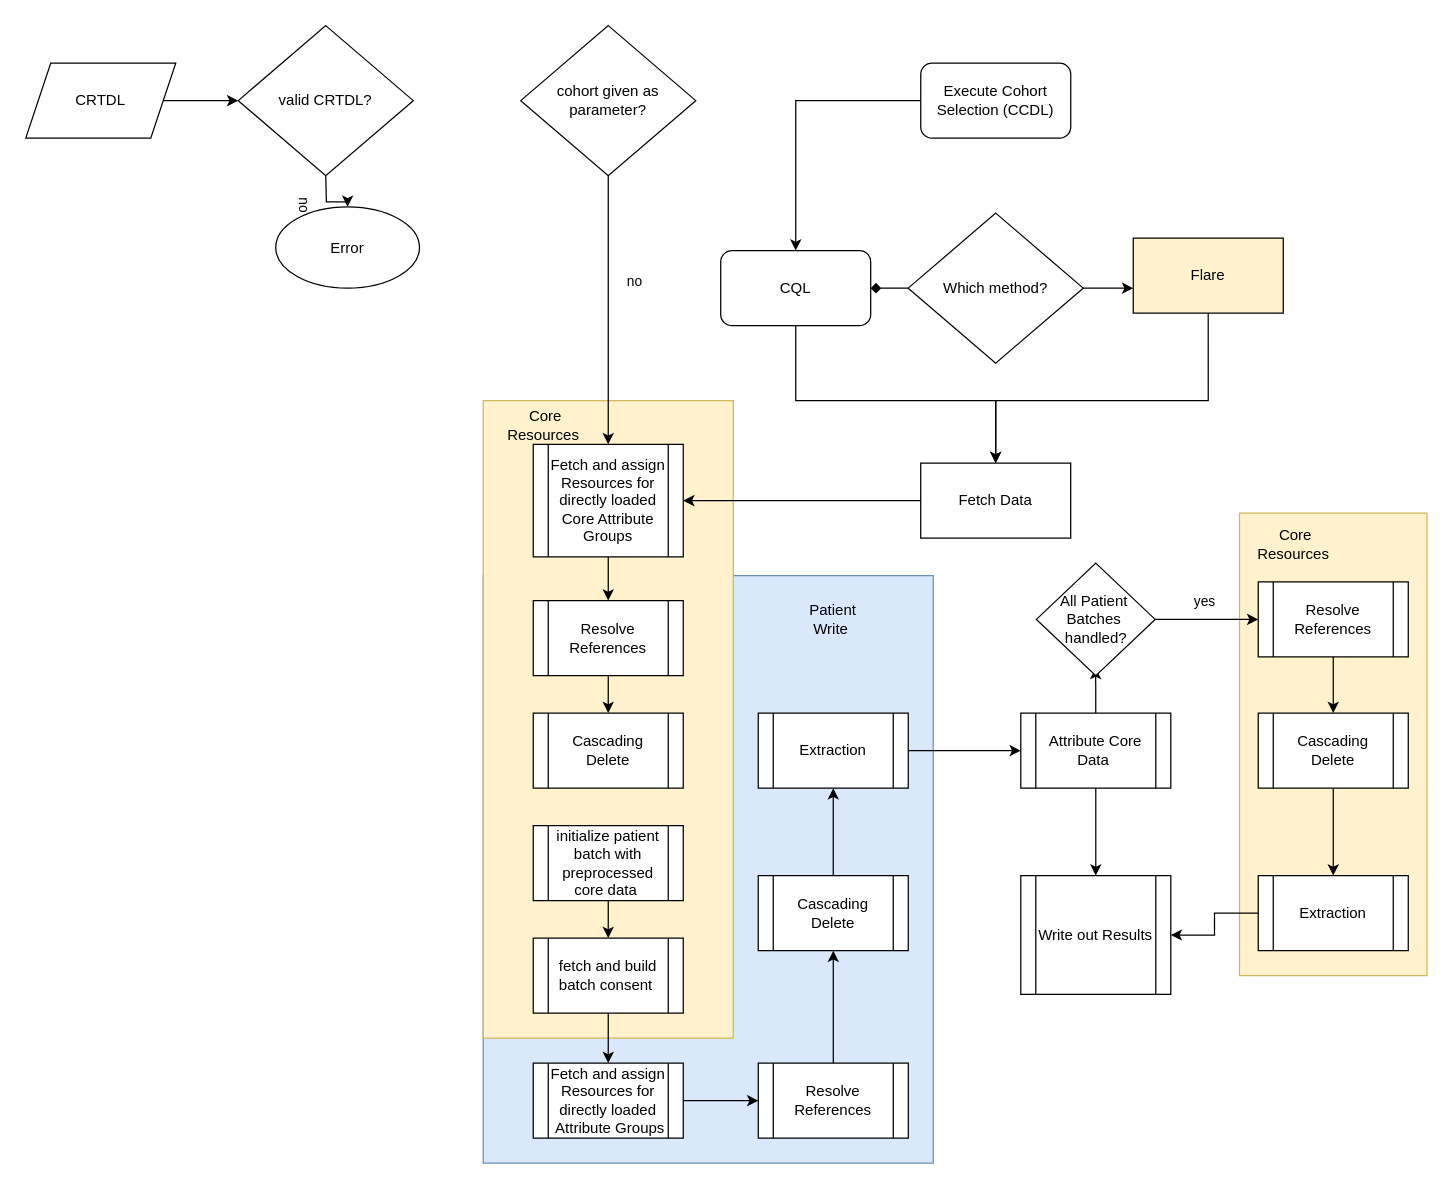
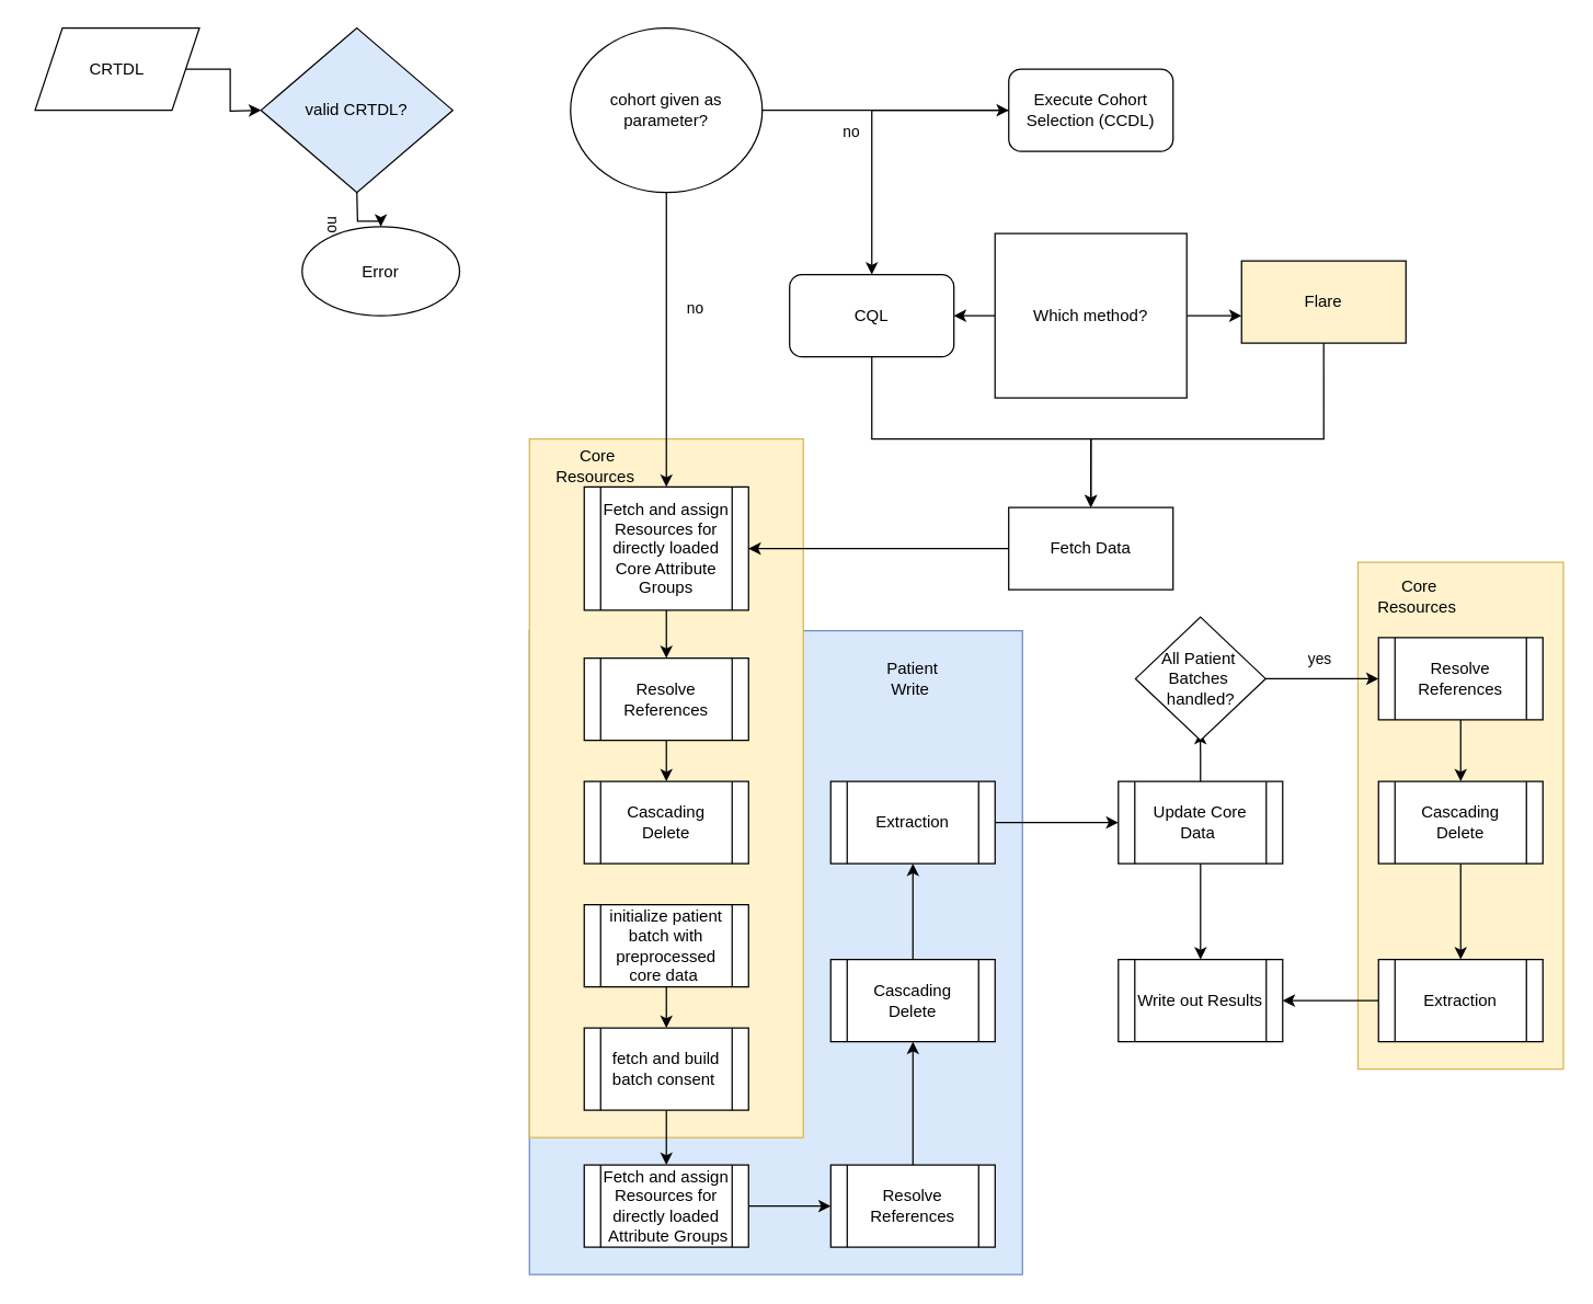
  <mxCell id="0" />
  <mxCell id="1" parent="0" />
  <mxCell id="2" value="" style="rounded=0;whiteSpace=wrap;html=1;direction=south;fillColor=#dae8fc;strokeColor=#6c8ebf;" vertex="1" parent="1"><mxGeometry x="386" y="460" width="360" height="470" as="geometry" /></mxCell>
  <mxCell id="3" value="" style="rounded=0;whiteSpace=wrap;html=1;direction=south;fillColor=#fff2cc;strokeColor=#d6b656;" vertex="1" parent="1"><mxGeometry x="386" y="320" width="200" height="510" as="geometry" /></mxCell>
  <mxCell id="4" value="Core Resources&amp;nbsp;" style="text;html=1;align=center;verticalAlign=middle;whiteSpace=wrap;rounded=0;" vertex="1" parent="1"><mxGeometry x="406" y="325" width="60" height="30" as="geometry" /></mxCell>
  <mxCell id="5" value="" style="rounded=0;whiteSpace=wrap;html=1;direction=south;fillColor=#fff2cc;strokeColor=#d6b656;" vertex="1" parent="1"><mxGeometry x="991" y="410" width="150" height="370" as="geometry" /></mxCell>
  <mxCell id="6" value="" style="edgeStyle=orthogonalEdgeStyle;rounded=0;orthogonalLoop=1;jettySize=auto;html=1;" parent="1" target="8" edge="1"><mxGeometry relative="1" as="geometry"><mxPoint x="260" y="140" as="sourcePoint" /></mxGeometry></mxCell>
  <mxCell id="7" value="&lt;div&gt;no&lt;/div&gt;&lt;div&gt;&lt;br&gt;&lt;/div&gt;" style="edgeLabel;html=1;align=center;verticalAlign=middle;resizable=0;points=[];rotation=90;" parent="6" connectable="0" vertex="1"><mxGeometry x="0.4" y="-1" relative="1" as="geometry"><mxPoint x="-31" y="1" as="offset" /></mxGeometry></mxCell>
  <mxCell id="8" value="Error" style="ellipse;whiteSpace=wrap;html=1;" parent="1" vertex="1"><mxGeometry x="220" y="165" width="115" height="65" as="geometry" /></mxCell>
  <mxCell id="9" style="edgeStyle=orthogonalEdgeStyle;rounded=0;orthogonalLoop=1;jettySize=auto;html=1;" parent="1" source="10" target="17" edge="1"><mxGeometry relative="1" as="geometry" /></mxCell>
  <mxCell id="10" value="&lt;div&gt;Execute Cohort&lt;/div&gt;&lt;div&gt;Selection (CCDL)&lt;/div&gt;" style="whiteSpace=wrap;html=1;rounded=1;" parent="1" vertex="1"><mxGeometry x="736" y="50" width="120" height="60" as="geometry" /></mxCell>
  <mxCell id="11" value="" style="edgeStyle=orthogonalEdgeStyle;rounded=0;orthogonalLoop=1;jettySize=auto;html=1;" parent="1" source="13" edge="1"><mxGeometry relative="1" as="geometry"><mxPoint x="905.97" y="230" as="targetPoint" /></mxGeometry></mxCell>
- <mxCell id="12" value="" style="edgeStyle=orthogonalEdgeStyle;rounded=0;orthogonalLoop=1;jettySize=auto;html=1;endArrow=diamond;" parent="1" source="13" target="17" edge="1"><mxGeometry relative="1" as="geometry" /></mxCell>
- <mxCell id="13" value="Which method?" style="rhombus;whiteSpace=wrap;html=1;" parent="1" vertex="1"><mxGeometry x="725.97" y="170" width="140" height="120" as="geometry" /></mxCell>
+ <mxCell id="12" value="" style="edgeStyle=orthogonalEdgeStyle;rounded=0;orthogonalLoop=1;jettySize=auto;html=1;" parent="1" source="13" target="17" edge="1"><mxGeometry relative="1" as="geometry" /></mxCell>
+ <mxCell id="13" value="Which method?" style="whiteSpace=wrap;html=1;rounded=0;" parent="1" vertex="1"><mxGeometry x="725.97" y="170" width="140" height="120" as="geometry" /></mxCell>
  <mxCell id="14" style="edgeStyle=orthogonalEdgeStyle;rounded=0;orthogonalLoop=1;jettySize=auto;html=1;entryX=0.5;entryY=0;entryDx=0;entryDy=0;" parent="1" target="19" edge="1"><mxGeometry relative="1" as="geometry"><mxPoint x="965.97" y="250" as="sourcePoint" /><mxPoint x="855.97" y="360" as="targetPoint" /><Array as="points"><mxPoint x="966" y="320" /><mxPoint x="796" y="320" /></Array></mxGeometry></mxCell>
  <mxCell id="15" value="Flare" style="rounded=0;whiteSpace=wrap;html=1;fillColor=#fff2cc;" parent="1" vertex="1"><mxGeometry x="906" y="190" width="120" height="60" as="geometry" /></mxCell>
  <mxCell id="16" style="edgeStyle=orthogonalEdgeStyle;rounded=0;orthogonalLoop=1;jettySize=auto;html=1;entryX=0.5;entryY=0;entryDx=0;entryDy=0;" parent="1" source="17" target="19" edge="1"><mxGeometry relative="1" as="geometry"><Array as="points"><mxPoint x="636" y="320" /><mxPoint x="796" y="320" /></Array></mxGeometry></mxCell>
  <mxCell id="17" value="CQL" style="whiteSpace=wrap;html=1;rounded=1;" parent="1" vertex="1"><mxGeometry x="575.97" y="200" width="120" height="60" as="geometry" /></mxCell>
  <mxCell id="18" style="edgeStyle=orthogonalEdgeStyle;rounded=0;orthogonalLoop=1;jettySize=auto;html=1;" parent="1" source="19" target="40" edge="1"><mxGeometry relative="1" as="geometry" /></mxCell>
  <mxCell id="19" value="Fetch Data" style="rounded=0;whiteSpace=wrap;html=1;" parent="1" vertex="1"><mxGeometry x="735.97" y="370" width="120" height="60" as="geometry" /></mxCell>
  <mxCell id="20" value="" style="edgeStyle=orthogonalEdgeStyle;rounded=0;orthogonalLoop=1;jettySize=auto;html=1;" parent="1" source="21" edge="1"><mxGeometry relative="1" as="geometry"><mxPoint x="190" y="80" as="targetPoint" /></mxGeometry></mxCell>
- <mxCell id="21" value="CRTDL" style="shape=parallelogram;perimeter=parallelogramPerimeter;whiteSpace=wrap;html=1;fixedSize=1;" parent="1" vertex="1"><mxGeometry x="20" y="50" width="120" height="60" as="geometry" /></mxCell>
+ <mxCell id="21" value="CRTDL" style="shape=parallelogram;perimeter=parallelogramPerimeter;whiteSpace=wrap;html=1;fixedSize=1;" parent="1" vertex="1"><mxGeometry x="25" y="20" width="120" height="60" as="geometry" /></mxCell>
  <mxCell id="22" value="" style="edgeStyle=orthogonalEdgeStyle;rounded=0;orthogonalLoop=1;jettySize=auto;html=1;" parent="1" source="23" target="25" edge="1"><mxGeometry relative="1" as="geometry" /></mxCell>
  <mxCell id="23" value="Resolve References" style="shape=process;whiteSpace=wrap;html=1;backgroundOutline=1;" parent="1" vertex="1"><mxGeometry x="606.03" y="850" width="120" height="60" as="geometry" /></mxCell>
  <mxCell id="24" value="" style="edgeStyle=orthogonalEdgeStyle;rounded=0;orthogonalLoop=1;jettySize=auto;html=1;" parent="1" source="25" target="27" edge="1"><mxGeometry relative="1" as="geometry" /></mxCell>
  <mxCell id="25" value="Cascading Delete" style="shape=process;whiteSpace=wrap;html=1;backgroundOutline=1;" parent="1" vertex="1"><mxGeometry x="606" y="700" width="120" height="60" as="geometry" /></mxCell>
  <mxCell id="26" style="edgeStyle=orthogonalEdgeStyle;rounded=0;orthogonalLoop=1;jettySize=auto;html=1;" parent="1" source="27" target="48" edge="1"><mxGeometry relative="1" as="geometry" /></mxCell>
  <mxCell id="27" value="Extraction" style="shape=process;whiteSpace=wrap;html=1;backgroundOutline=1;" parent="1" vertex="1"><mxGeometry x="606" y="570" width="120" height="60" as="geometry" /></mxCell>
- <mxCell id="28" value="Write out Results" style="shape=process;whiteSpace=wrap;html=1;backgroundOutline=1;" parent="1" vertex="1"><mxGeometry x="816.03" y="700" width="120" height="95" as="geometry" /></mxCell>
+ <mxCell id="28" value="Write out Results" style="shape=process;whiteSpace=wrap;html=1;backgroundOutline=1;" parent="1" vertex="1"><mxGeometry x="816.03" y="700" width="120" height="60" as="geometry" /></mxCell>
  <mxCell id="29" value="" style="edgeStyle=orthogonalEdgeStyle;rounded=0;orthogonalLoop=1;jettySize=auto;html=1;" parent="1" source="30" target="23" edge="1"><mxGeometry relative="1" as="geometry" /></mxCell>
  <mxCell id="30" value="Fetch and assign Resources for directly loaded&lt;div&gt;&amp;nbsp;Attribute Groups&lt;/div&gt;" style="shape=process;whiteSpace=wrap;html=1;backgroundOutline=1;" parent="1" vertex="1"><mxGeometry x="426" y="850" width="120" height="60" as="geometry" /></mxCell>
  <mxCell id="31" value="" style="edgeStyle=orthogonalEdgeStyle;rounded=0;orthogonalLoop=1;jettySize=auto;html=1;" parent="1" source="32" target="30" edge="1"><mxGeometry relative="1" as="geometry" /></mxCell>
  <mxCell id="32" value="fetch and build batch consent&amp;nbsp;" style="shape=process;whiteSpace=wrap;html=1;backgroundOutline=1;" parent="1" vertex="1"><mxGeometry x="426" y="750" width="120" height="60" as="geometry" /></mxCell>
- <mxCell id="33" value="&lt;div&gt;valid CRTDL?&lt;/div&gt;" style="rhombus;whiteSpace=wrap;html=1;" parent="1" vertex="1"><mxGeometry x="190" y="20" width="140" height="120" as="geometry" /></mxCell>
+ <mxCell id="33" value="&lt;div&gt;valid CRTDL?&lt;/div&gt;" style="rhombus;whiteSpace=wrap;html=1;fillColor=#dae8fc;" parent="1" vertex="1"><mxGeometry x="190" y="20" width="140" height="120" as="geometry" /></mxCell>
+ <mxCell id="34" style="edgeStyle=orthogonalEdgeStyle;rounded=0;orthogonalLoop=1;jettySize=auto;html=1;" parent="1" source="38" target="10" edge="1"><mxGeometry relative="1" as="geometry" /></mxCell>
+ <mxCell id="35" value="no" style="edgeLabel;html=1;align=center;verticalAlign=middle;resizable=0;points=[];" parent="34" vertex="1" connectable="0"><mxGeometry x="-0.101" y="2" relative="1" as="geometry"><mxPoint x="-17" y="17" as="offset" /></mxGeometry></mxCell>
  <mxCell id="36" style="edgeStyle=orthogonalEdgeStyle;rounded=0;orthogonalLoop=1;jettySize=auto;html=1;entryX=0.5;entryY=0;entryDx=0;entryDy=0;" parent="1" source="38" target="40" edge="1"><mxGeometry relative="1" as="geometry" /></mxCell>
  <mxCell id="37" value="no" style="edgeLabel;html=1;align=center;verticalAlign=middle;resizable=0;points=[];" parent="36" vertex="1" connectable="0"><mxGeometry x="-0.178" y="-1" relative="1" as="geometry"><mxPoint x="21" y="-4" as="offset" /></mxGeometry></mxCell>
- <mxCell id="38" value="cohort given as parameter?" style="rhombus;whiteSpace=wrap;html=1;" parent="1" vertex="1"><mxGeometry x="416" y="20" width="140" height="120" as="geometry" /></mxCell>
+ <mxCell id="38" value="cohort given as parameter?" style="ellipse;whiteSpace=wrap;html=1;" parent="1" vertex="1"><mxGeometry x="416" y="20" width="140" height="120" as="geometry" /></mxCell>
  <mxCell id="39" style="edgeStyle=orthogonalEdgeStyle;rounded=0;orthogonalLoop=1;jettySize=auto;html=1;" parent="1" source="40" target="44" edge="1"><mxGeometry relative="1" as="geometry" /></mxCell>
  <mxCell id="40" value="Fetch and assign Resources for directly loaded Core Attribute Groups" style="shape=process;whiteSpace=wrap;html=1;backgroundOutline=1;" parent="1" vertex="1"><mxGeometry x="426" y="355" width="120" height="90" as="geometry" /></mxCell>
  <mxCell id="41" value="" style="edgeStyle=orthogonalEdgeStyle;rounded=0;orthogonalLoop=1;jettySize=auto;html=1;" parent="1" source="42" target="32" edge="1"><mxGeometry relative="1" as="geometry" /></mxCell>
  <mxCell id="42" value="initialize patient batch with preprocessed core data&amp;nbsp;" style="shape=process;whiteSpace=wrap;html=1;backgroundOutline=1;" parent="1" vertex="1"><mxGeometry x="426" y="660" width="120" height="60" as="geometry" /></mxCell>
  <mxCell id="43" value="" style="edgeStyle=orthogonalEdgeStyle;rounded=0;orthogonalLoop=1;jettySize=auto;html=1;" parent="1" source="44" target="45" edge="1"><mxGeometry relative="1" as="geometry" /></mxCell>
  <mxCell id="44" value="Resolve References" style="shape=process;whiteSpace=wrap;html=1;backgroundOutline=1;" parent="1" vertex="1"><mxGeometry x="426" y="480" width="120" height="60" as="geometry" /></mxCell>
  <mxCell id="45" value="Cascading Delete" style="shape=process;whiteSpace=wrap;html=1;backgroundOutline=1;" parent="1" vertex="1"><mxGeometry x="426" y="570" width="120" height="60" as="geometry" /></mxCell>
  <mxCell id="46" value="" style="edgeStyle=orthogonalEdgeStyle;rounded=0;orthogonalLoop=1;jettySize=auto;html=1;" parent="1" source="48" target="28" edge="1"><mxGeometry relative="1" as="geometry" /></mxCell>
  <mxCell id="47" value="" style="edgeStyle=orthogonalEdgeStyle;rounded=0;orthogonalLoop=1;jettySize=auto;html=1;entryX=0.498;entryY=0.932;entryDx=0;entryDy=0;entryPerimeter=0;" parent="1" source="48" target="51" edge="1"><mxGeometry relative="1" as="geometry"><mxPoint x="876.03" y="490" as="targetPoint" /></mxGeometry></mxCell>
- <mxCell id="48" value="Attribute Core Data&amp;nbsp;" style="shape=process;whiteSpace=wrap;html=1;backgroundOutline=1;" parent="1" vertex="1"><mxGeometry x="816.03" y="570" width="120" height="60" as="geometry" /></mxCell>
+ <mxCell id="48" value="Update Core Data&amp;nbsp;" style="shape=process;whiteSpace=wrap;html=1;backgroundOutline=1;" parent="1" vertex="1"><mxGeometry x="816.03" y="570" width="120" height="60" as="geometry" /></mxCell>
  <mxCell id="49" value="" style="edgeStyle=orthogonalEdgeStyle;rounded=0;orthogonalLoop=1;jettySize=auto;html=1;" parent="1" source="51" target="53" edge="1"><mxGeometry relative="1" as="geometry"><mxPoint x="991.03" y="495" as="targetPoint" /></mxGeometry></mxCell>
  <mxCell id="50" value="yes" style="edgeLabel;html=1;align=center;verticalAlign=middle;resizable=0;points=[];" parent="49" vertex="1" connectable="0"><mxGeometry x="-0.154" y="3" relative="1" as="geometry"><mxPoint x="4" y="-12" as="offset" /></mxGeometry></mxCell>
  <mxCell id="51" value="All Patient&amp;nbsp;&lt;div&gt;Batches&amp;nbsp;&lt;/div&gt;&lt;div&gt;handled?&lt;/div&gt;" style="rhombus;whiteSpace=wrap;html=1;" parent="1" vertex="1"><mxGeometry x="828.53" y="450" width="95" height="90" as="geometry" /></mxCell>
  <mxCell id="52" value="" style="edgeStyle=orthogonalEdgeStyle;rounded=0;orthogonalLoop=1;jettySize=auto;html=1;" parent="1" source="53" target="55" edge="1"><mxGeometry relative="1" as="geometry" /></mxCell>
  <mxCell id="53" value="Resolve References" style="shape=process;whiteSpace=wrap;html=1;backgroundOutline=1;" parent="1" vertex="1"><mxGeometry x="1006" y="465" width="120" height="60" as="geometry" /></mxCell>
  <mxCell id="54" value="" style="edgeStyle=orthogonalEdgeStyle;rounded=0;orthogonalLoop=1;jettySize=auto;html=1;" parent="1" source="55" target="57" edge="1"><mxGeometry relative="1" as="geometry" /></mxCell>
  <mxCell id="55" value="Cascading Delete" style="shape=process;whiteSpace=wrap;html=1;backgroundOutline=1;" parent="1" vertex="1"><mxGeometry x="1006" y="570" width="120" height="60" as="geometry" /></mxCell>
  <mxCell id="56" value="" style="edgeStyle=orthogonalEdgeStyle;rounded=0;orthogonalLoop=1;jettySize=auto;html=1;" parent="1" source="57" target="28" edge="1"><mxGeometry relative="1" as="geometry" /></mxCell>
  <mxCell id="57" value="Extraction" style="shape=process;whiteSpace=wrap;html=1;backgroundOutline=1;" parent="1" vertex="1"><mxGeometry x="1006" y="700" width="120" height="60" as="geometry" /></mxCell>
  <mxCell id="58" value="Core Resources&amp;nbsp;" style="text;html=1;align=center;verticalAlign=middle;whiteSpace=wrap;rounded=0;" vertex="1" parent="1"><mxGeometry x="1006" y="420" width="60" height="30" as="geometry" /></mxCell>
  <mxCell id="59" value="Patient Write&amp;nbsp;" style="text;html=1;align=center;verticalAlign=middle;whiteSpace=wrap;rounded=0;" vertex="1" parent="1"><mxGeometry x="635.97" y="480" width="60" height="30" as="geometry" /></mxCell>
